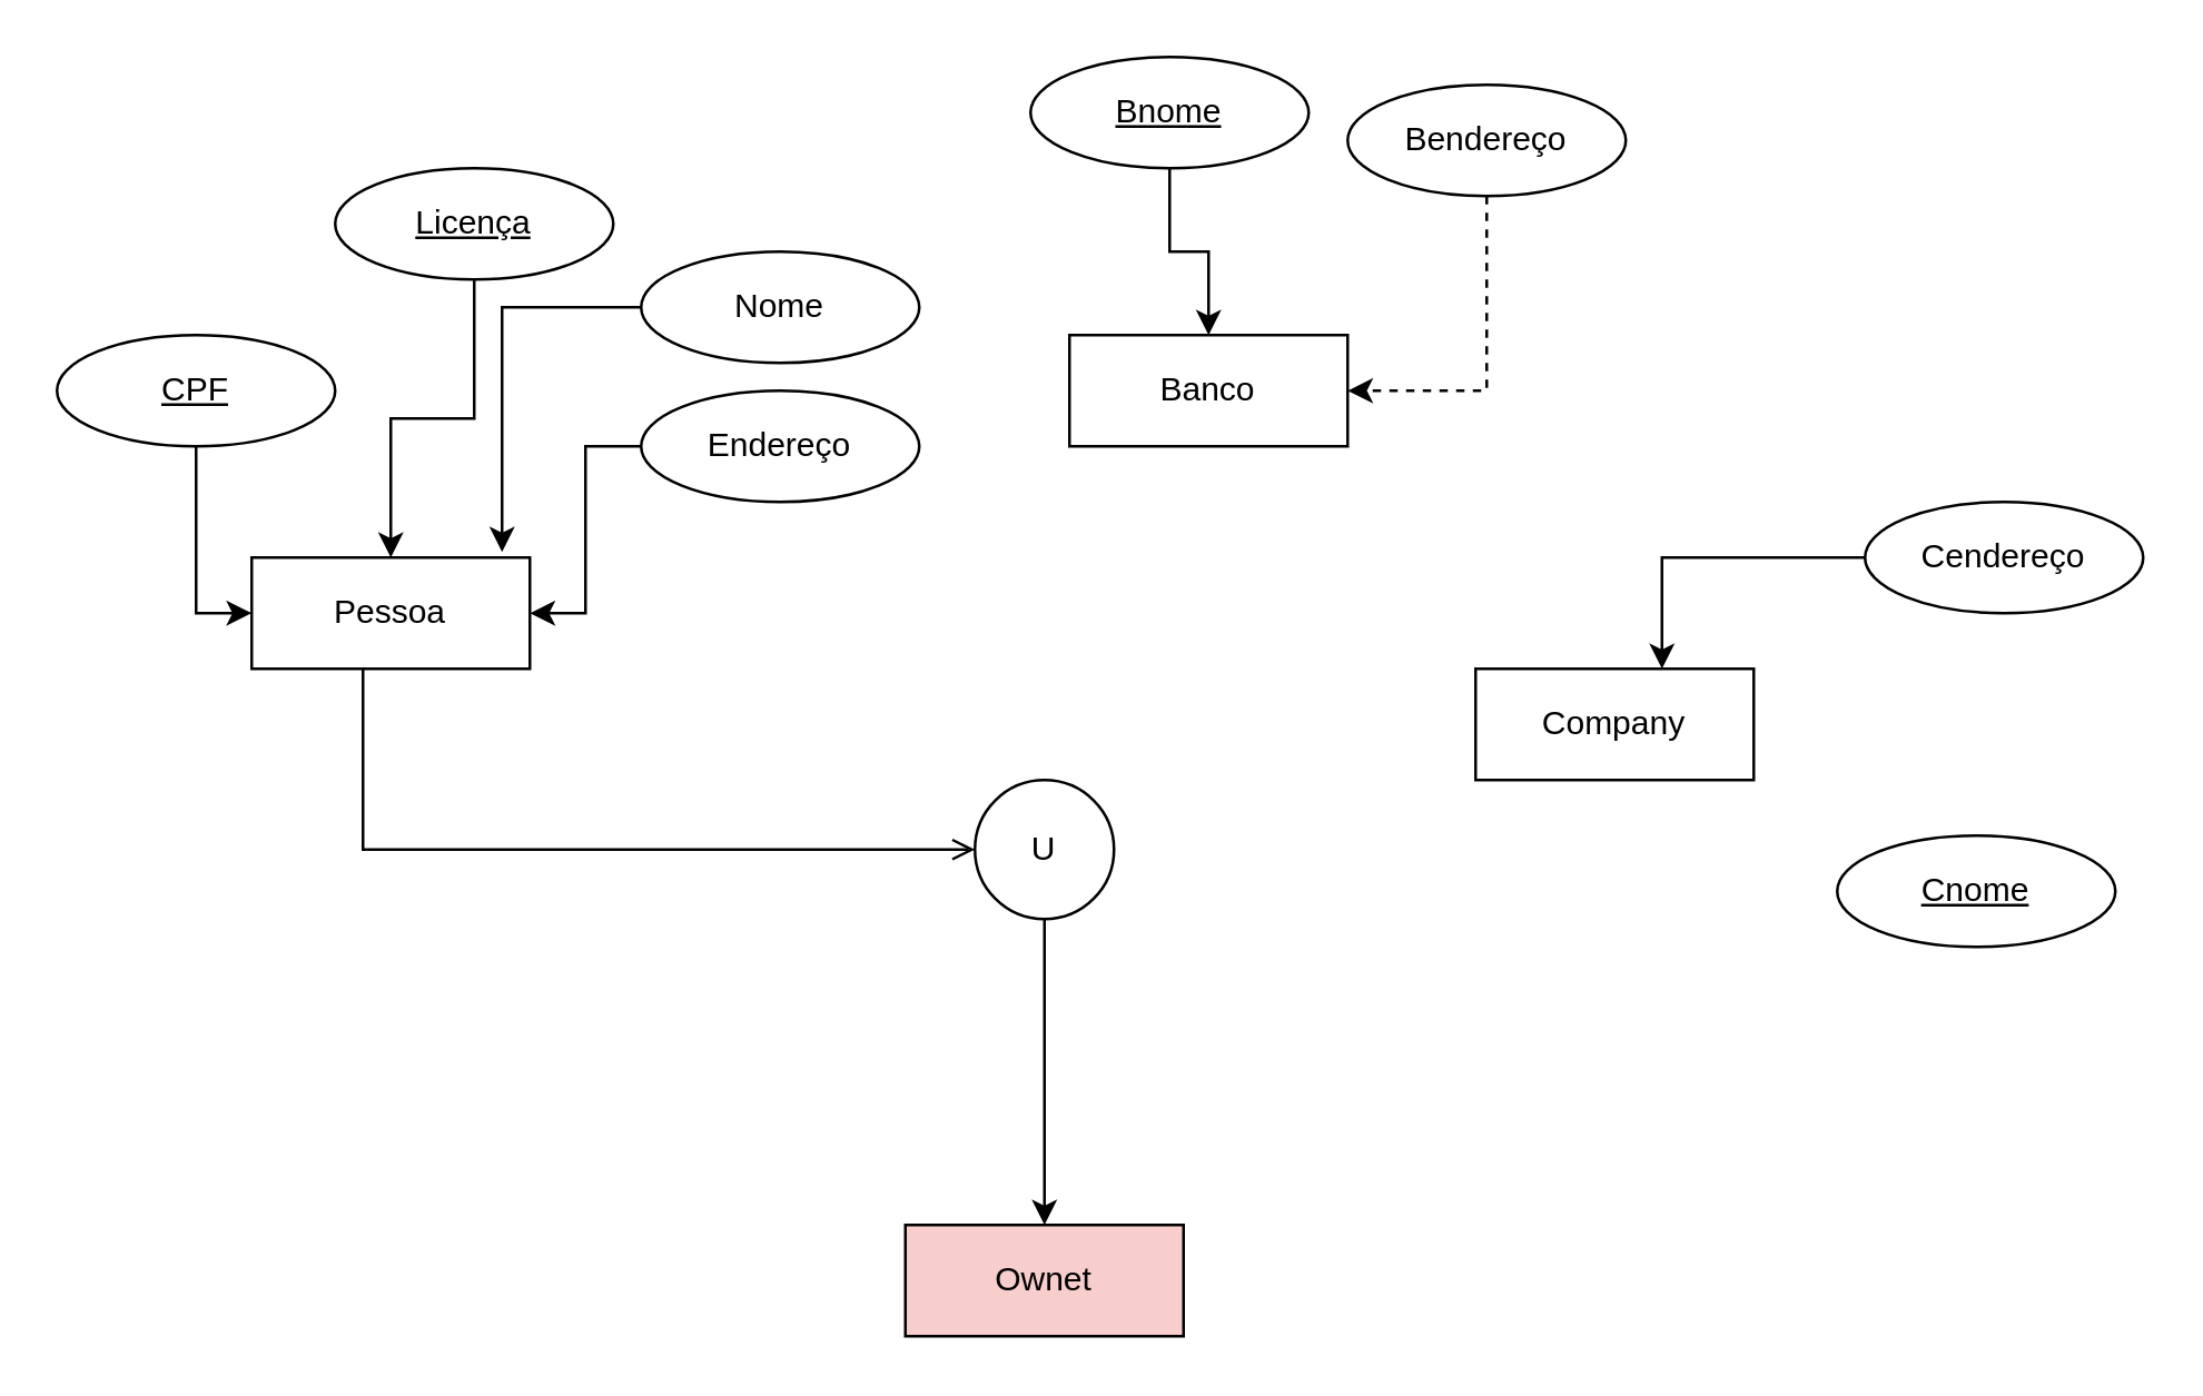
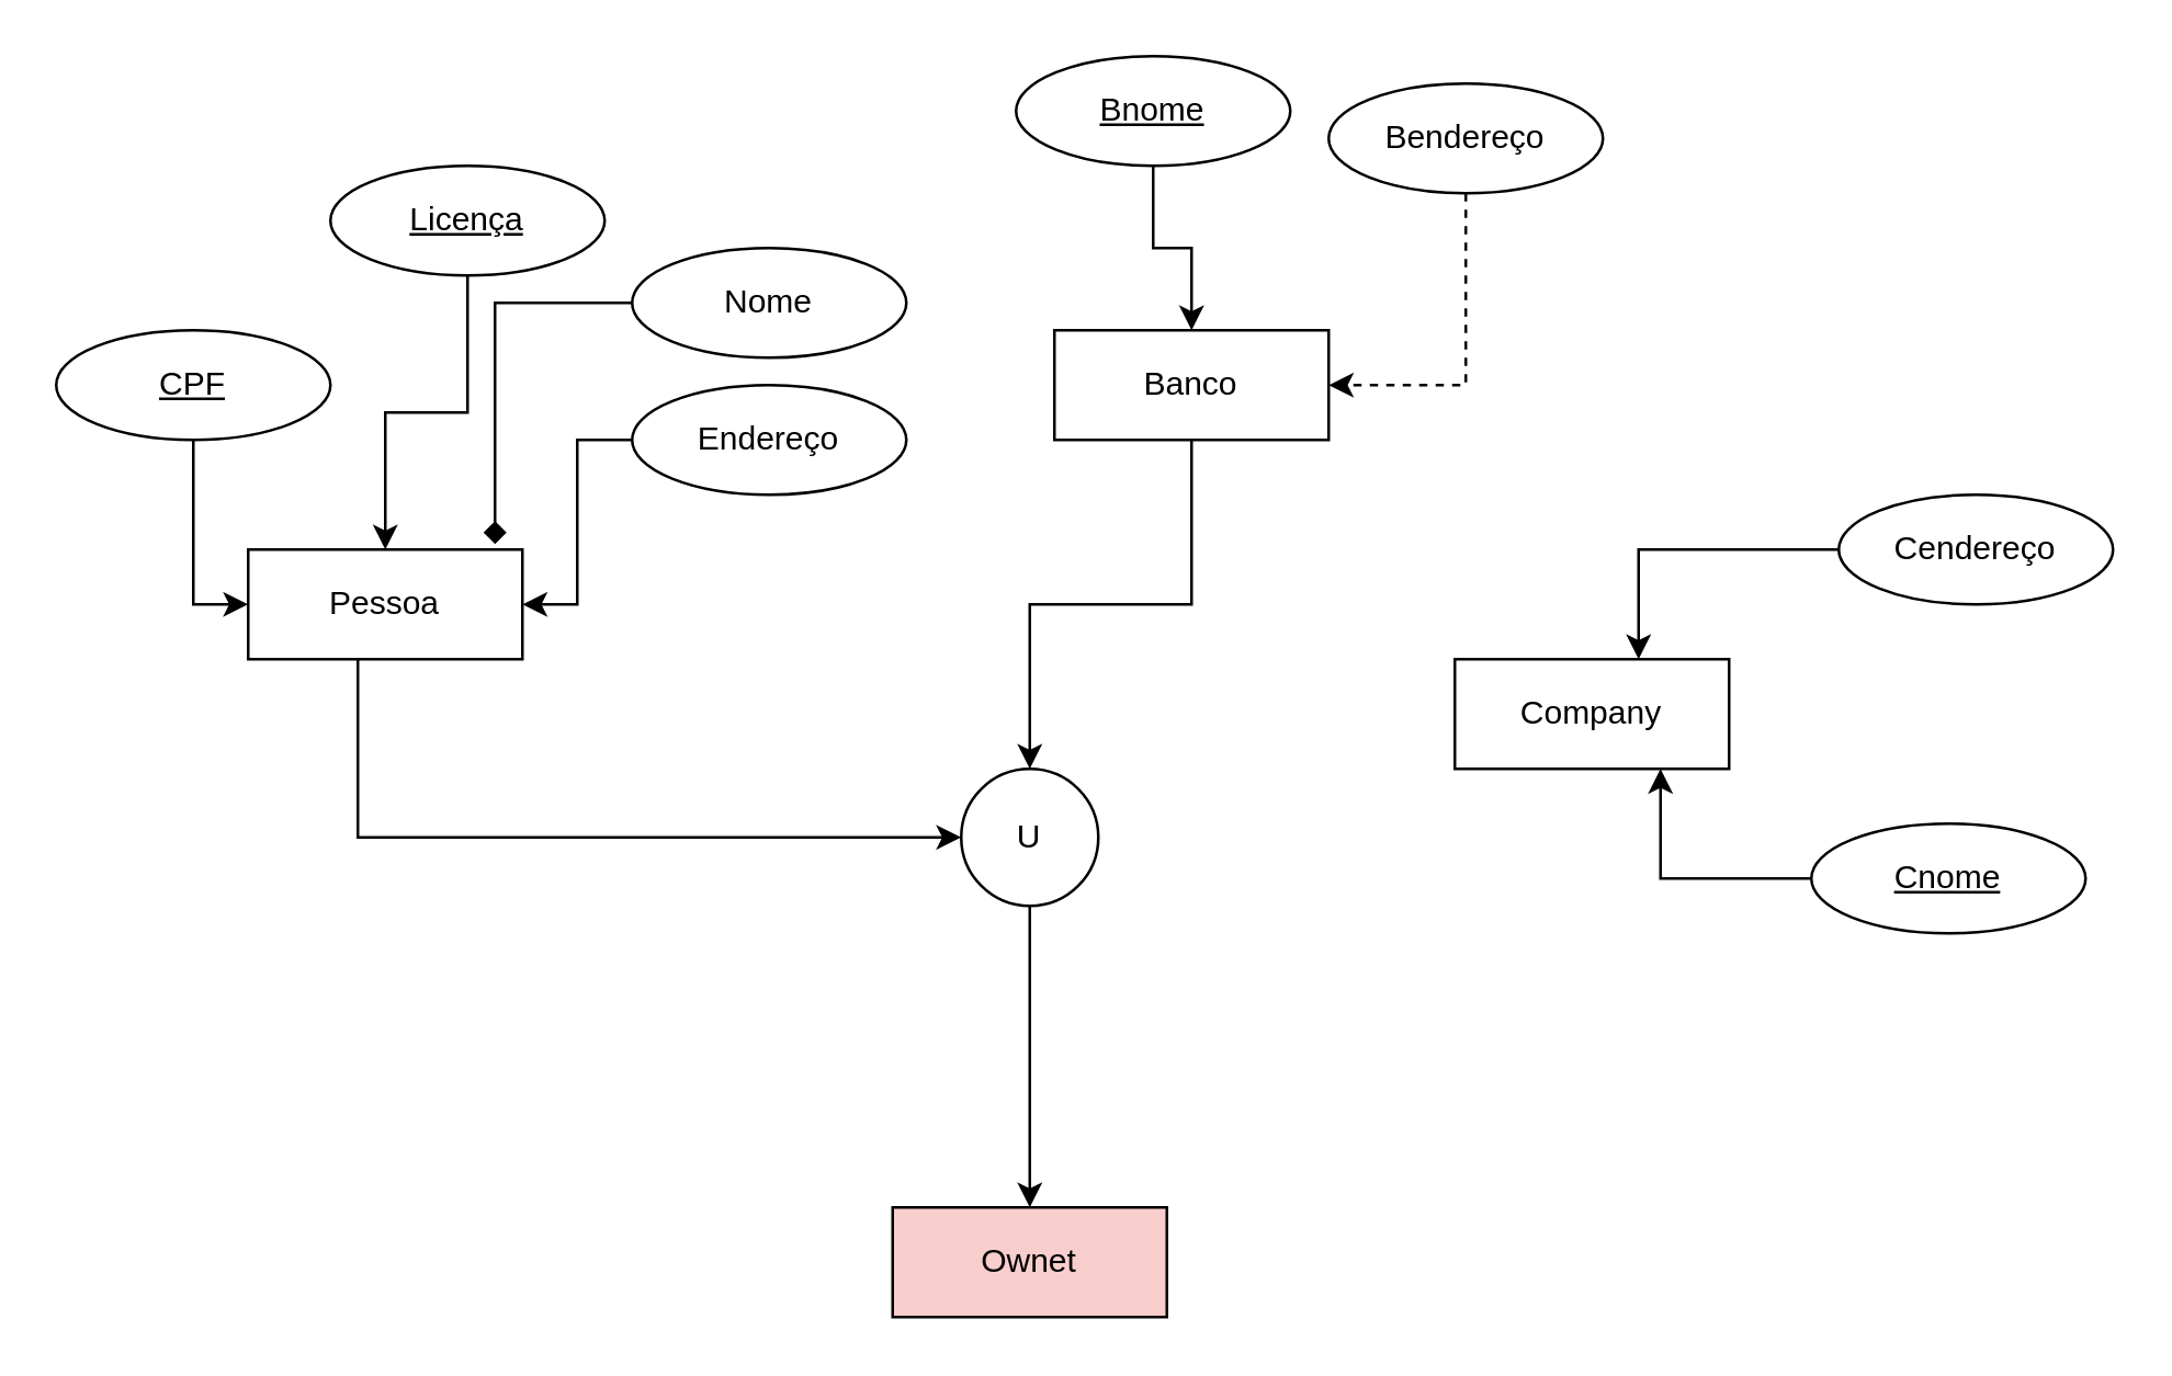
  <mxCell id="0" />
  <mxCell id="1" parent="0" />
- <mxCell id="2" style="edgeStyle=orthogonalEdgeStyle;rounded=0;orthogonalLoop=1;jettySize=auto;html=1;entryX=0;entryY=0.5;entryDx=0;entryDy=0;endArrow=open;" edge="1" parent="1" source="3" target="8"><mxGeometry relative="1" as="geometry"><Array as="points"><mxPoint x="130" y="305" /></Array></mxGeometry></mxCell>
+ <mxCell id="2" style="edgeStyle=orthogonalEdgeStyle;rounded=0;orthogonalLoop=1;jettySize=auto;html=1;entryX=0;entryY=0.5;entryDx=0;entryDy=0;" edge="1" parent="1" source="3" target="8"><mxGeometry relative="1" as="geometry"><Array as="points"><mxPoint x="130" y="305" /></Array></mxGeometry></mxCell>
  <mxCell id="3" value="Pessoa" style="whiteSpace=wrap;html=1;align=center;" vertex="1" parent="1"><mxGeometry x="90" y="200" width="100" height="40" as="geometry" /></mxCell>
+ <mxCell id="4" style="edgeStyle=orthogonalEdgeStyle;rounded=0;orthogonalLoop=1;jettySize=auto;html=1;entryX=0.5;entryY=0;entryDx=0;entryDy=0;" edge="1" parent="1" source="5" target="8"><mxGeometry relative="1" as="geometry" /></mxCell>
  <mxCell id="5" value="Banco" style="whiteSpace=wrap;html=1;align=center;" vertex="1" parent="1"><mxGeometry x="384" y="120" width="100" height="40" as="geometry" /></mxCell>
  <mxCell id="6" value="Company" style="whiteSpace=wrap;html=1;align=center;" vertex="1" parent="1"><mxGeometry x="530" y="240" width="100" height="40" as="geometry" /></mxCell>
  <mxCell id="7" style="edgeStyle=orthogonalEdgeStyle;rounded=0;orthogonalLoop=1;jettySize=auto;html=1;exitX=0.5;exitY=1;exitDx=0;exitDy=0;entryX=0.5;entryY=0;entryDx=0;entryDy=0;" edge="1" parent="1" source="8" target="9"><mxGeometry relative="1" as="geometry" /></mxCell>
  <mxCell id="8" value="U" style="ellipse;whiteSpace=wrap;html=1;aspect=fixed;" vertex="1" parent="1"><mxGeometry x="350" y="280" width="50" height="50" as="geometry" /></mxCell>
  <mxCell id="9" value="Ownet" style="whiteSpace=wrap;html=1;align=center;fillColor=#f8cecc;" vertex="1" parent="1"><mxGeometry x="325" y="440" width="100" height="40" as="geometry" /></mxCell>
  <mxCell id="10" style="edgeStyle=orthogonalEdgeStyle;rounded=0;orthogonalLoop=1;jettySize=auto;html=1;entryX=0.5;entryY=0;entryDx=0;entryDy=0;" edge="1" parent="1" source="11" target="3"><mxGeometry relative="1" as="geometry" /></mxCell>
  <mxCell id="11" value="Licença" style="ellipse;whiteSpace=wrap;html=1;align=center;fontStyle=4;" vertex="1" parent="1"><mxGeometry x="120" y="60" width="100" height="40" as="geometry" /></mxCell>
  <mxCell id="12" style="edgeStyle=orthogonalEdgeStyle;rounded=0;orthogonalLoop=1;jettySize=auto;html=1;entryX=0;entryY=0.5;entryDx=0;entryDy=0;" edge="1" parent="1" source="13" target="3"><mxGeometry relative="1" as="geometry" /></mxCell>
  <mxCell id="13" value="CPF" style="ellipse;whiteSpace=wrap;html=1;align=center;fontStyle=4;" vertex="1" parent="1"><mxGeometry y="120" width="100" height="40" as="geometry" x="20" /></mxCell>
  <mxCell id="14" style="edgeStyle=orthogonalEdgeStyle;rounded=0;orthogonalLoop=1;jettySize=auto;html=1;entryX=1;entryY=0.5;entryDx=0;entryDy=0;" edge="1" parent="1" source="15" target="3"><mxGeometry relative="1" as="geometry" /></mxCell>
  <mxCell id="15" value="Endereço" style="ellipse;whiteSpace=wrap;html=1;align=center;" vertex="1" parent="1"><mxGeometry x="230" y="140" width="100" height="40" as="geometry" /></mxCell>
- <mxCell id="16" style="edgeStyle=orthogonalEdgeStyle;rounded=0;orthogonalLoop=1;jettySize=auto;html=1;entryX=0.9;entryY=-0.05;entryDx=0;entryDy=0;entryPerimeter=0;" edge="1" parent="1" source="17" target="3"><mxGeometry relative="1" as="geometry" /></mxCell>
+ <mxCell id="16" style="edgeStyle=orthogonalEdgeStyle;rounded=0;orthogonalLoop=1;jettySize=auto;html=1;entryX=0.9;entryY=-0.05;entryDx=0;entryDy=0;entryPerimeter=0;endArrow=diamond;" edge="1" parent="1" source="17" target="3"><mxGeometry relative="1" as="geometry" /></mxCell>
  <mxCell id="17" value="Nome" style="ellipse;whiteSpace=wrap;html=1;align=center;" vertex="1" parent="1"><mxGeometry x="230" y="90" width="100" height="40" as="geometry" /></mxCell>
  <mxCell id="18" style="edgeStyle=orthogonalEdgeStyle;rounded=0;orthogonalLoop=1;jettySize=auto;html=1;" edge="1" parent="1" source="19" target="5"><mxGeometry relative="1" as="geometry"><mxPoint x="410" y="130" as="targetPoint" /></mxGeometry></mxCell>
  <mxCell id="19" value="Bnome" style="ellipse;whiteSpace=wrap;html=1;align=center;fontStyle=4;" vertex="1" parent="1"><mxGeometry x="370" y="20" width="100" height="40" as="geometry" /></mxCell>
  <mxCell id="20" style="edgeStyle=orthogonalEdgeStyle;rounded=0;orthogonalLoop=1;jettySize=auto;html=1;entryX=1;entryY=0.5;entryDx=0;entryDy=0;dashed=1;" edge="1" parent="1" source="21" target="5"><mxGeometry relative="1" as="geometry" /></mxCell>
  <mxCell id="21" value="Bendereço" style="ellipse;whiteSpace=wrap;html=1;align=center;" vertex="1" parent="1"><mxGeometry x="484" y="30" width="100" height="40" as="geometry" /></mxCell>
+ <mxCell id="22" style="edgeStyle=orthogonalEdgeStyle;rounded=0;orthogonalLoop=1;jettySize=auto;html=1;entryX=0.75;entryY=1;entryDx=0;entryDy=0;" edge="1" parent="1" source="23" target="6"><mxGeometry relative="1" as="geometry" /></mxCell>
  <mxCell id="23" value="Cnome" style="ellipse;whiteSpace=wrap;html=1;align=center;fontStyle=4;" vertex="1" parent="1"><mxGeometry x="660" y="300" width="100" height="40" as="geometry" /></mxCell>
  <mxCell id="24" style="edgeStyle=orthogonalEdgeStyle;rounded=0;orthogonalLoop=1;jettySize=auto;html=1;entryX=0.67;entryY=0;entryDx=0;entryDy=0;entryPerimeter=0;" edge="1" parent="1" source="25" target="6"><mxGeometry relative="1" as="geometry" /></mxCell>
  <mxCell id="25" value="Cendereço" style="ellipse;whiteSpace=wrap;html=1;align=center;" vertex="1" parent="1"><mxGeometry x="670" y="180" width="100" height="40" as="geometry" /></mxCell>
